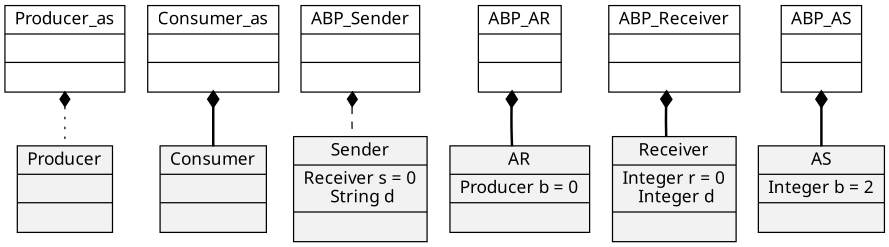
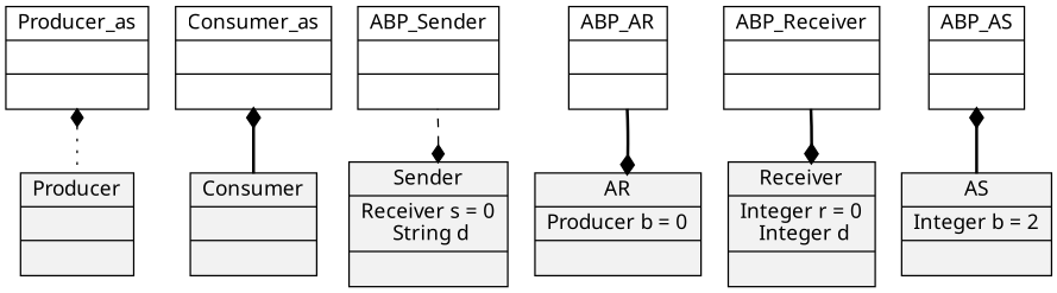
  digraph {
    fontname="Noto Sans"
    node [fontname="Noto Sans" shape=record]
    edge [arrowtail=diamond dir=back fontname="Noto Sans" style=bold]
    n1 [label="{Producer_as||}"]
    n2 [fillcolor=gray95 label="{Producer||}" style=filled]
    n3 [label="{Consumer_as||}"]
    n4 [fillcolor=gray95 label="{Consumer||}" style=filled]
    n5 [label="{ABP_Sender||}"]
    n6 [fillcolor=gray95 label="{Sender|Receiver s = 0\n String d|}" style=filled]
    n7 [label="{ABP_AR||}"]
    n8 [fillcolor=gray95 label="{AR|Producer b = 0|}" style=filled]
    n9 [label="{ABP_Receiver||}"]
    n10 [fillcolor=gray95 label="{Receiver|Integer r = 0\n Integer d|}" style=filled]
    n11 [label="{ABP_AS||}"]
    n12 [fillcolor=gray95 label="{AS|Integer b = 2|}" style=filled]
    n1 -> n2 [style=dotted]
    n3 -> n4
-   n5 -> n6 [style=dashed]
-   n7 -> n8
-   n9 -> n10
+   n6 -> n5 [style=dashed]
+   n8 -> n7
+   n10 -> n9
    n11 -> n12
  }
